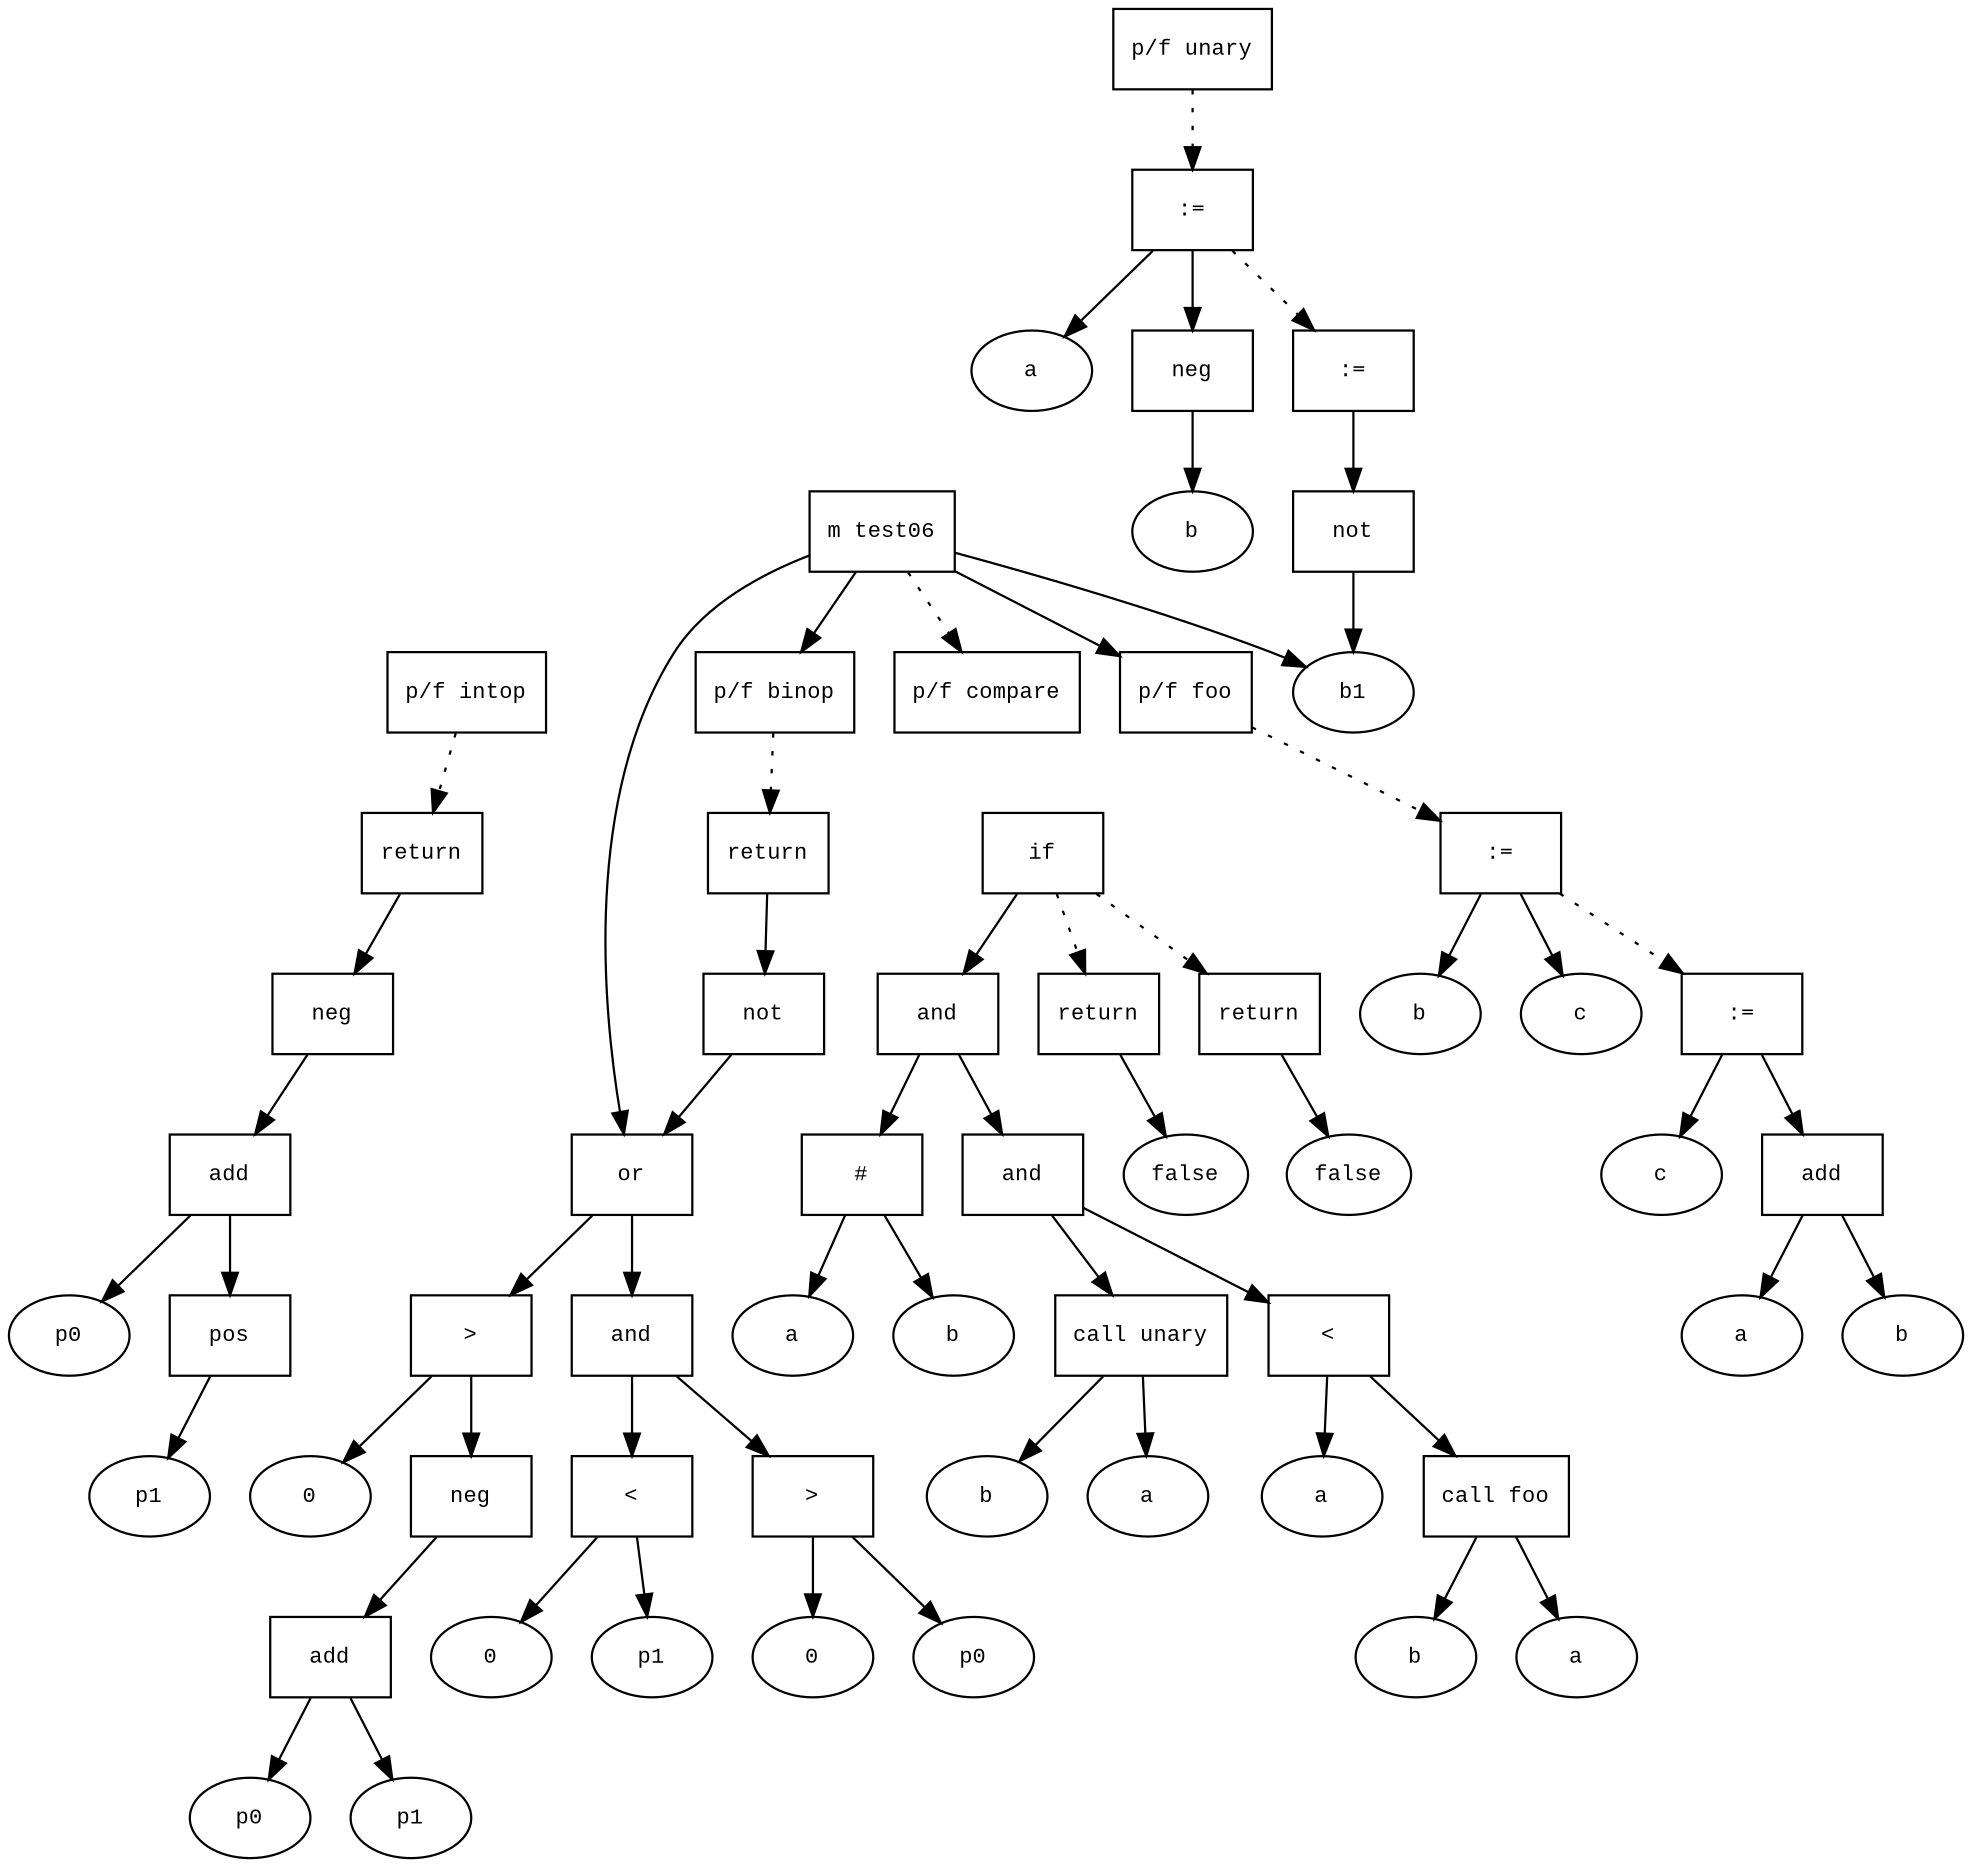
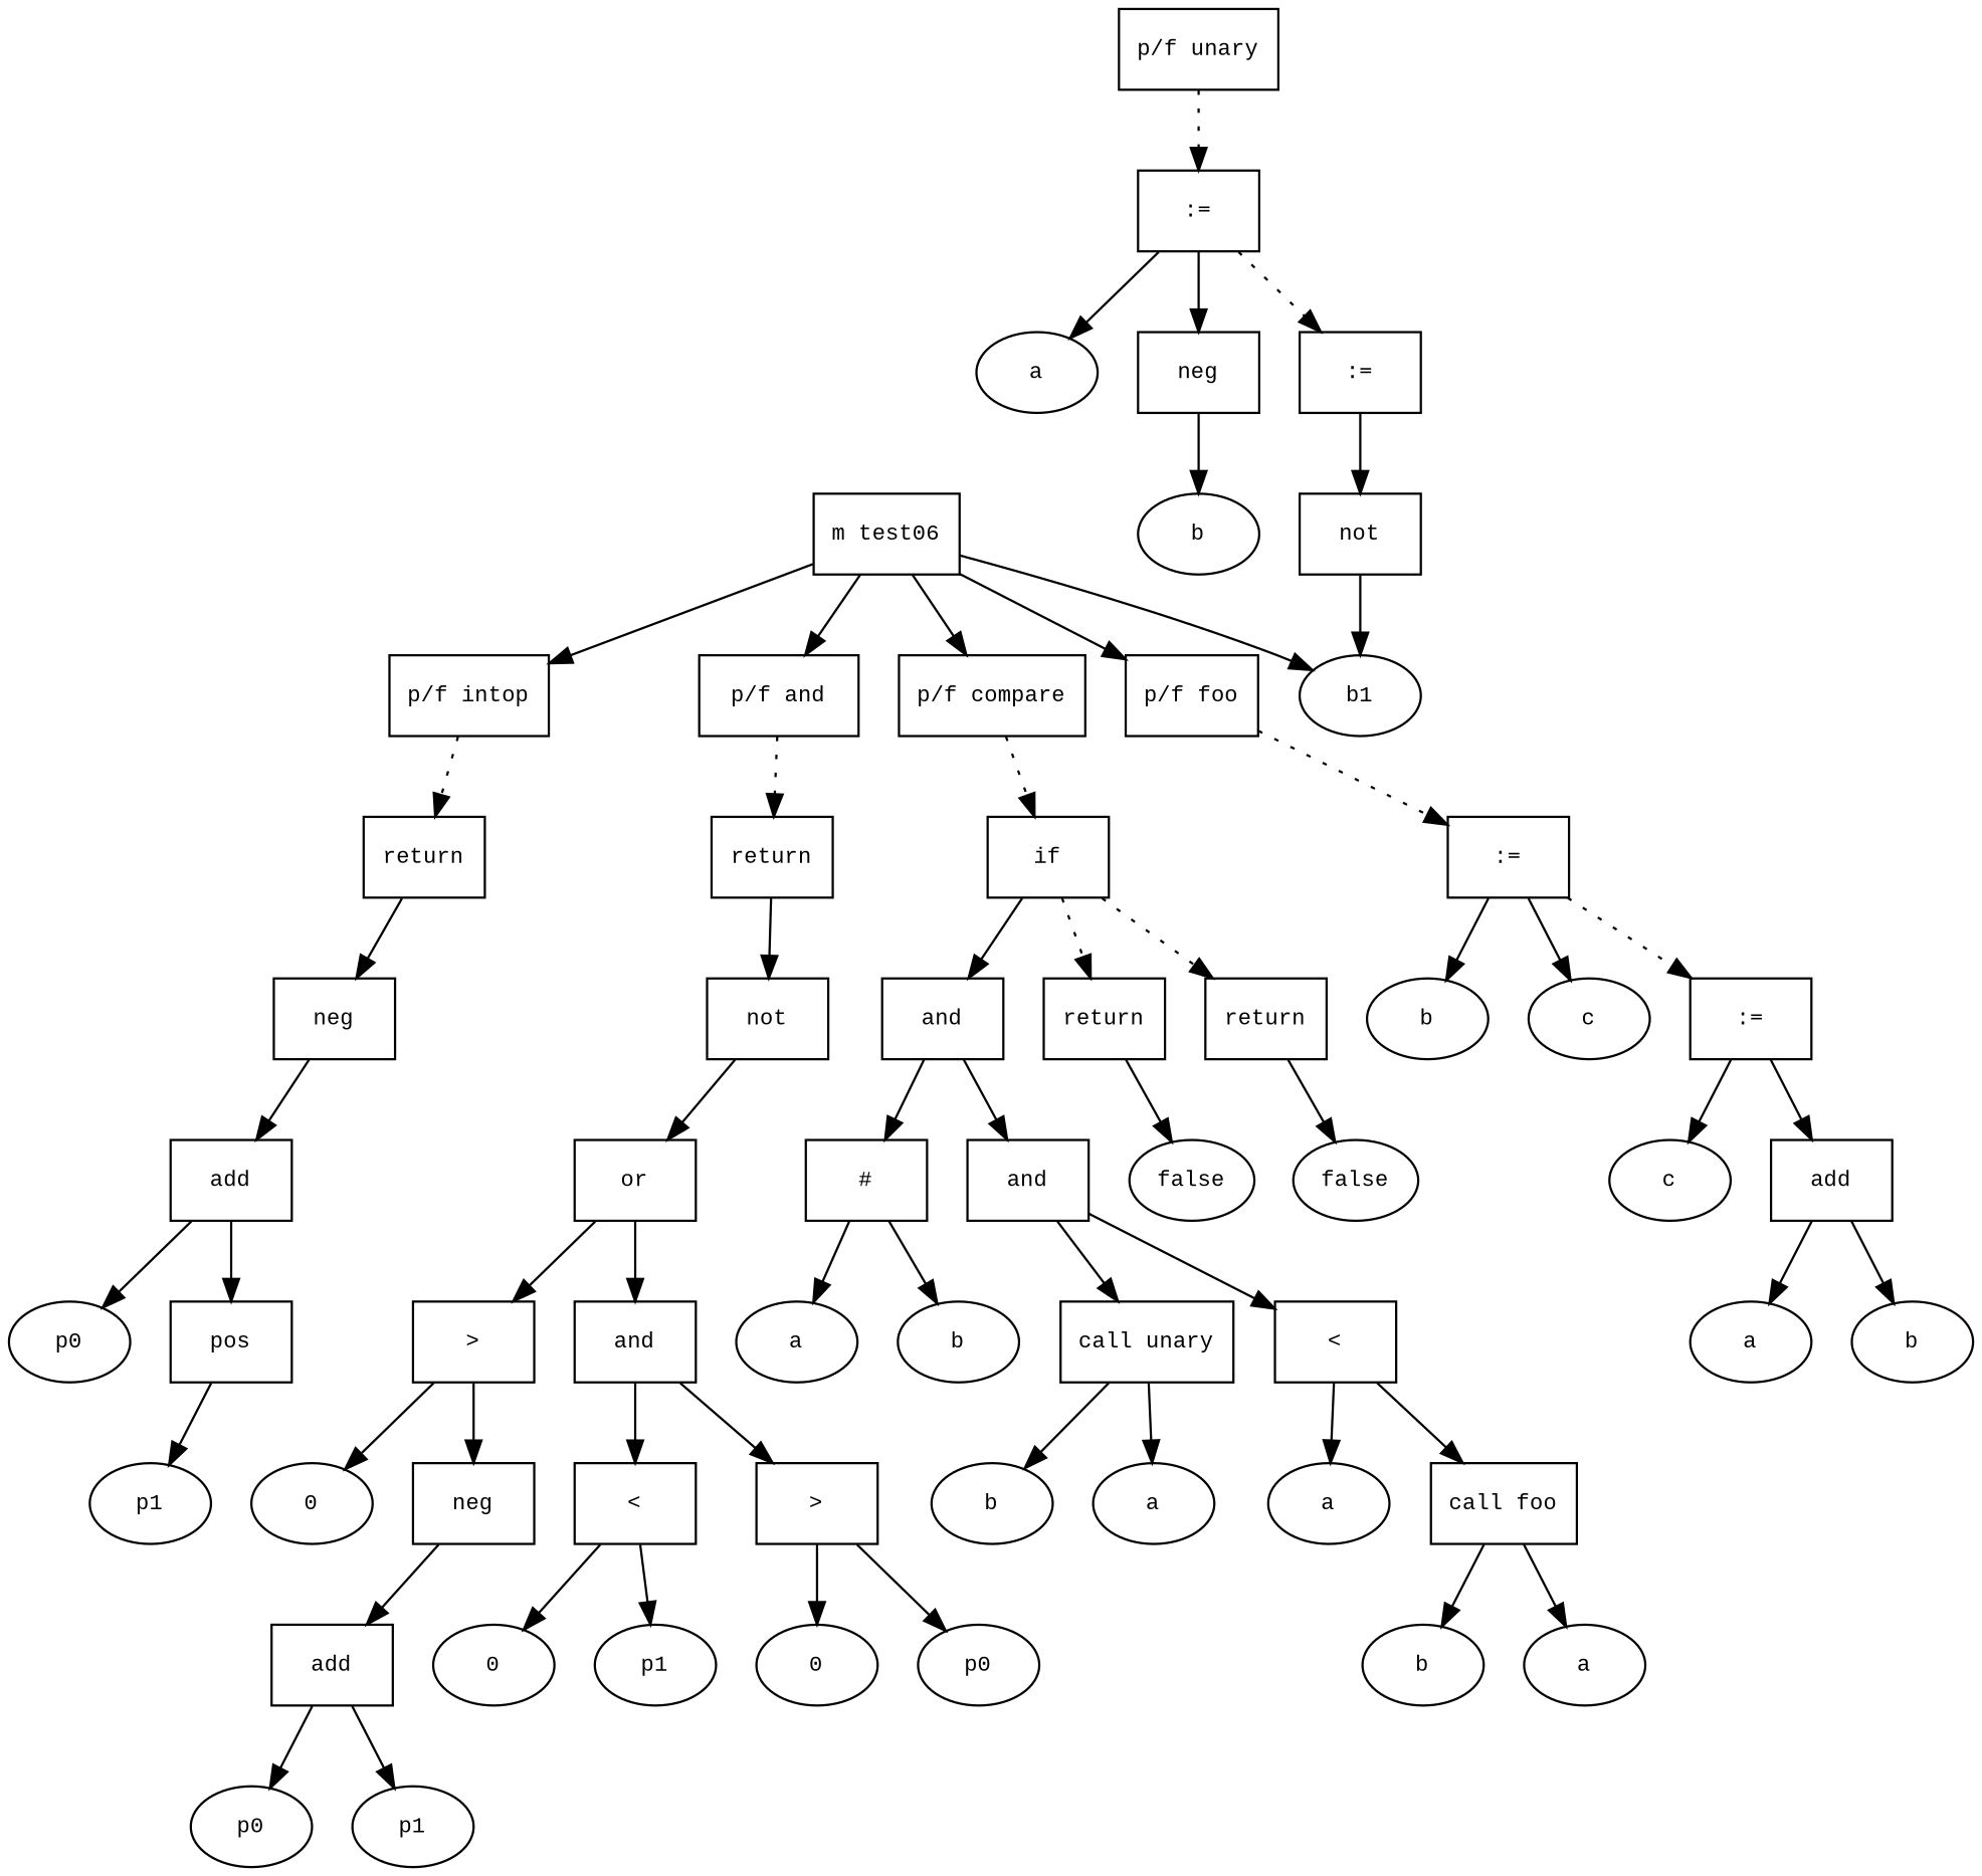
  digraph {
    fontname="Times New Roman"
    fontsize=10
    node [fontname="Courier New" fontsize=10 shape=box]
    edge [fontname="Times New Roman" fontsize=10]
    n1 [label="m test06"]
    n2 [label="p/f foo"]
-   n3 [label="p/f binop"]
+   n3 [label="p/f and"]
    n4 [label="p/f intop"]
    n5 [label="p/f compare"]
    n6 [label=b1 shape=ellipse]
    n7 [label=":="]
    n8 [label="p/f unary"]
    n9 [label=":="]
    n10 [label=return]
    n11 [label=return]
    n12 [label=if]
    n13 [label=b shape=ellipse]
    n14 [label=c shape=ellipse]
    n15 [label=":="]
    n16 [label=c shape=ellipse]
    n17 [label=add]
    n18 [label=a shape=ellipse]
    n19 [label=b shape=ellipse]
    n20 [label=a shape=ellipse]
    n21 [label=neg]
    n22 [label=":="]
    n23 [label=b shape=ellipse]
    n24 [label=not]
    n25 [label=not]
    n26 [label=or]
    n27 [label=">"]
    n28 [label=and]
    n29 [label=neg]
    n30 [label=0 shape=ellipse]
    n31 [label=">"]
    n32 [label="<"]
    n33 [label=add]
    n34 [label=p0 shape=ellipse]
    n35 [label=p1 shape=ellipse]
    n36 [label=p0 shape=ellipse]
    n37 [label=0 shape=ellipse]
    n38 [label=p1 shape=ellipse]
    n39 [label=0 shape=ellipse]
    n40 [label=neg]
    n41 [label=add]
    n42 [label=p0 shape=ellipse]
    n43 [label=pos]
    n44 [label=p1 shape=ellipse]
    n45 [label=and]
    n46 [label=return]
    n47 [label=return]
    n48 [label=and]
    n49 [label="#"]
    n50 [label=false shape=ellipse]
    n51 [label=false shape=ellipse]
    n52 [label="call unary"]
    n53 [label="<"]
    n54 [label=a shape=ellipse]
    n55 [label=b shape=ellipse]
    n56 [label=a shape=ellipse]
    n57 [label=b shape=ellipse]
    n58 [label="call foo"]
    n59 [label=a shape=ellipse]
    n60 [label=b shape=ellipse]
    n61 [label=a shape=ellipse]
    n1 -> n2
    n1 -> n3
-   n1 -> n26
-   n1 -> n5 [style=dotted]
+   n1 -> n4
+   n1 -> n5
    n1 -> n6
    n2 -> n7 [style=dotted]
    n3 -> n10 [style=dotted]
    n4 -> n11 [style=dotted]
+   n5 -> n12 [style=dotted]
    n7 -> n13
    n7 -> n14
    n7 -> n15 [style=dotted]
    n8 -> n9 [style=dotted]
    n9 -> n20
    n9 -> n21
    n9 -> n22 [style=dotted]
    n10 -> n25
    n11 -> n40
    n12 -> n45
    n12 -> n46 [style=dotted]
    n12 -> n47 [style=dotted]
    n15 -> n16
    n15 -> n17
    n17 -> n18
    n17 -> n19
    n21 -> n23
    n22 -> n24
    n24 -> n6
    n25 -> n26
    n26 -> n27
    n26 -> n28
    n27 -> n29
    n27 -> n30
    n28 -> n31
    n28 -> n32
    n29 -> n33
    n31 -> n36
    n31 -> n37
    n32 -> n38
    n32 -> n39
    n33 -> n34
    n33 -> n35
    n40 -> n41
    n41 -> n42
    n41 -> n43
    n43 -> n44
    n45 -> n48
    n45 -> n49
    n46 -> n50
    n47 -> n51
    n48 -> n52
    n48 -> n53
    n49 -> n54
    n49 -> n55
    n52 -> n56
    n52 -> n57
    n53 -> n58
    n53 -> n59
    n58 -> n60
    n58 -> n61
  }
